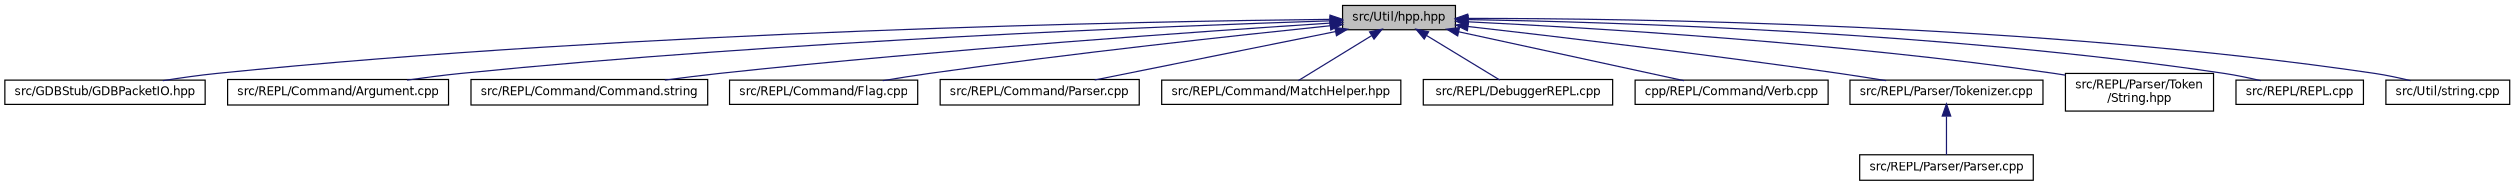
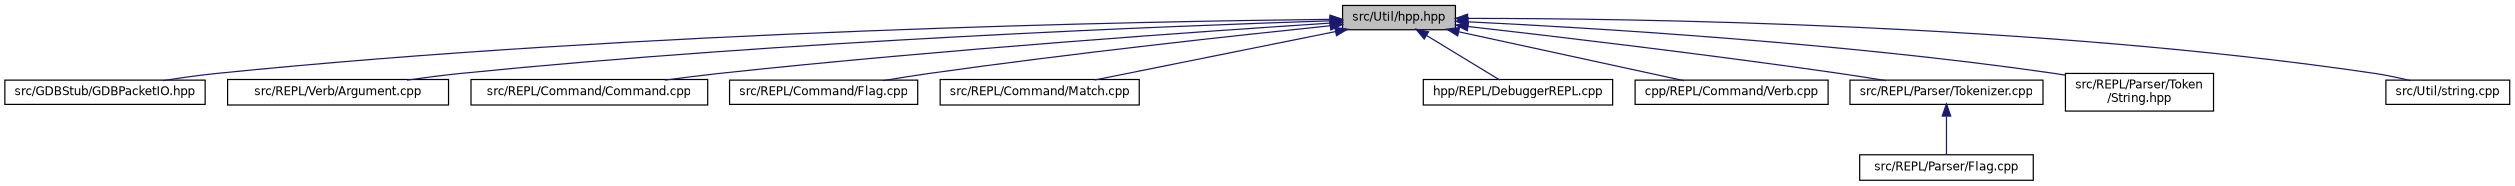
  digraph {
    node [color=black fillcolor=white fontname=Helvetica fontsize=10 shape=record style=filled]
    edge [color=midnightblue dir=back fontname=Helvetica fontsize=10 labelfontname=Helvetica labelfontsize=10 style=solid]
    n1 [fillcolor=grey75 fontcolor=black height=0.2 label="src/Util/hpp.hpp" width=0.4]
    n2 [height=0.2 label="src/GDBStub/GDBPacketIO.hpp" width=0.4]
-   n3 [height=0.2 label="src/REPL/Command/Argument.cpp" width=0.4]
-   n4 [height=0.2 label="src/REPL/Command/Command.string" width=0.4]
+   n3 [height=0.2 label="src/REPL/Verb/Argument.cpp" width=0.4]
+   n4 [height=0.2 label="src/REPL/Command/Command.cpp" width=0.4]
    n5 [height=0.2 label="src/REPL/Command/Flag.cpp" width=0.4]
-   n6 [height=0.2 label="src/REPL/Command/Parser.cpp" width=0.4]
-   n7 [height=0.2 label="src/REPL/Command/MatchHelper.hpp" width=0.4]
-   n8 [height=0.2 label="src/REPL/DebuggerREPL.cpp" width=0.4]
+   n6 [height=0.2 label="src/REPL/Command/Match.cpp" width=0.4]
+   n8 [height=0.2 label="hpp/REPL/DebuggerREPL.cpp" width=0.4]
    n9 [height=0.2 label="cpp/REPL/Command/Verb.cpp" width=0.4]
    n10 [height=0.2 label="src/REPL/Parser/Tokenizer.cpp" width=0.4]
    n11 [height=0.2 label="src/REPL/Parser/Token\l/String.hpp" width=0.4]
-   n12 [height=0.2 label="src/REPL/REPL.cpp" width=0.4]
    n13 [height=0.2 label="src/Util/string.cpp" width=0.4]
-   n14 [height=0.2 label="src/REPL/Parser/Parser.cpp" width=0.4]
+   n14 [height=0.2 label="src/REPL/Parser/Flag.cpp" width=0.4]
    n1 -> n2
    n1 -> n3
    n1 -> n4
    n1 -> n5
    n1 -> n6
-   n1 -> n7
    n1 -> n8
    n1 -> n9
    n1 -> n10
    n1 -> n11
-   n1 -> n12
    n1 -> n13
    n10 -> n14
  }
